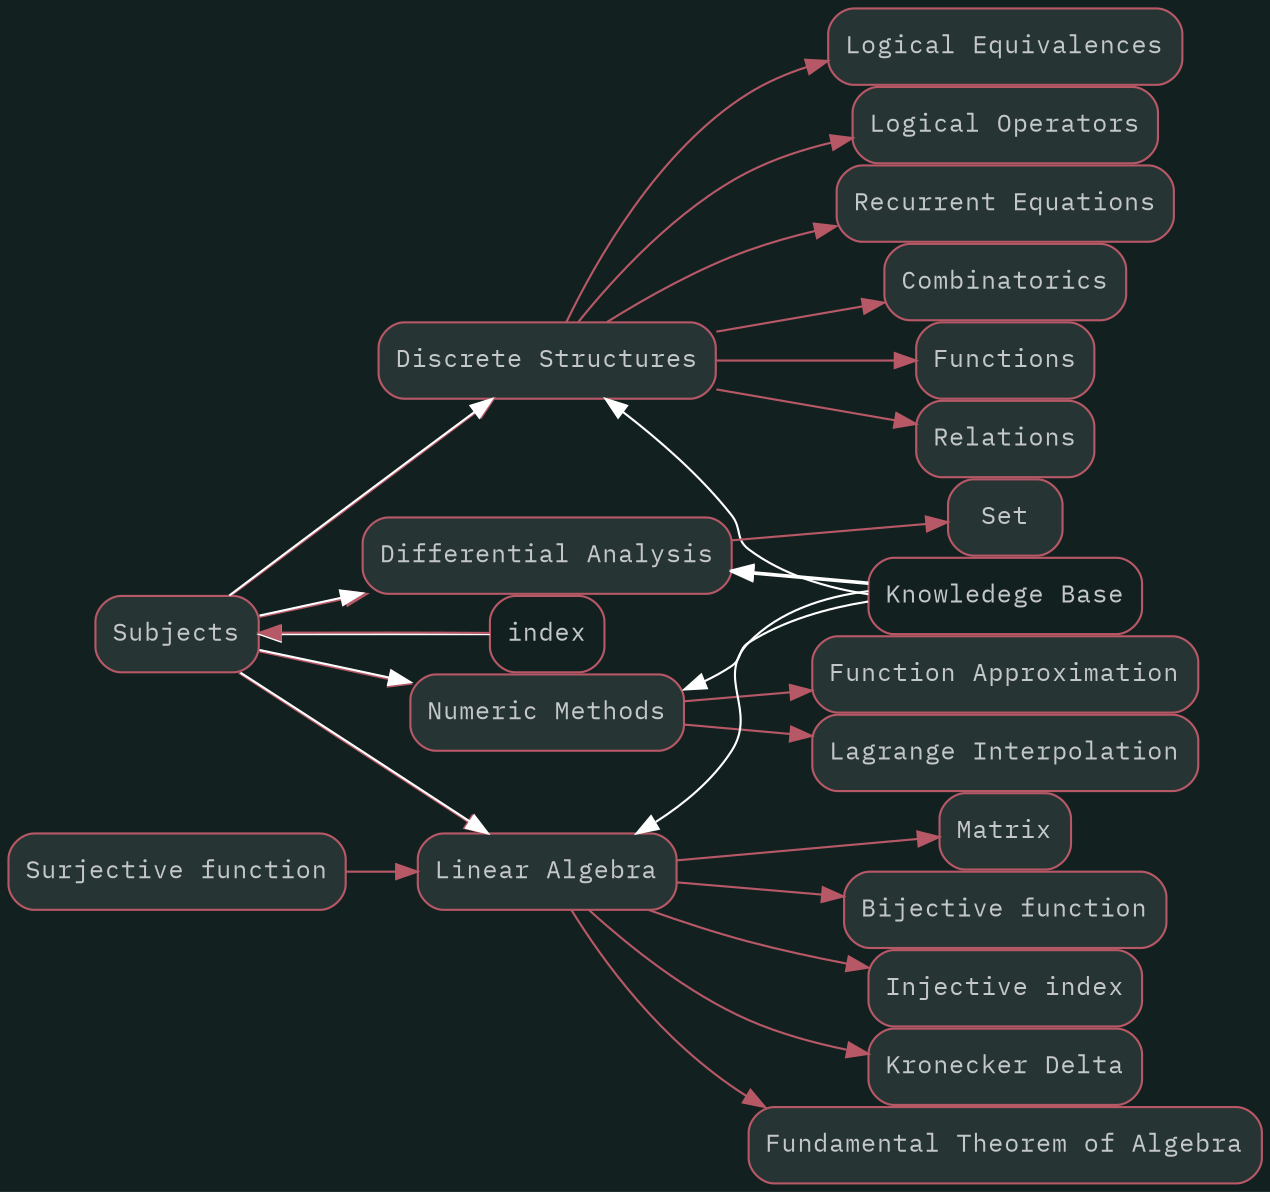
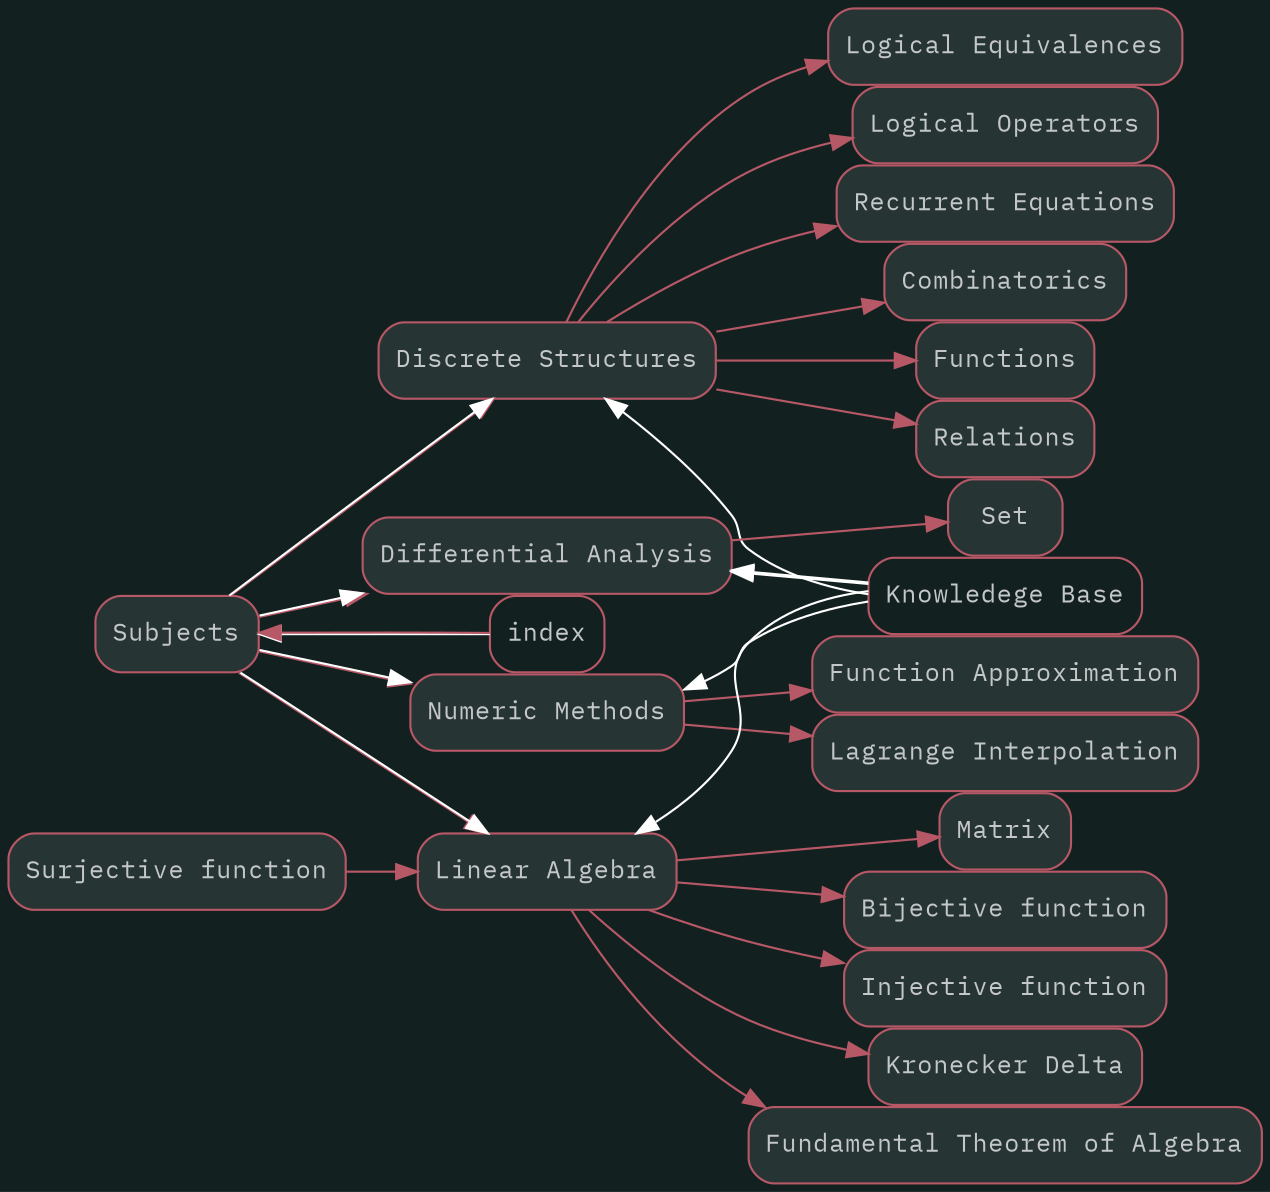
  digraph {
    bgcolor="#132020"
    fontname="IBM Plex Mono"
    nodesep=0
    rankdir=LR
    ranksep=0
    node [color="#b75867" fillcolor="#273434" fontcolor="#c4c7c7" fontname="IBM Plex Mono" fontsize="12px" labelfontname=sans shape=rectangle style="rounded,filled"]
    edge [color="#b75867" fontname="IBM Plex Mono"]
    n1 [label=Subjects]
    n2 [label="Numeric Methods"]
    n3 [label="Discrete Structures"]
    n4 [label="Differential Analysis"]
    n5 [label="Linear Algebra"]
    n6 [fillcolor="#FFFFFF" label=index style=rounded]
    n7 [label="Lagrange Interpolation"]
    n8 [label="Function Approximation"]
    n9 [fillcolor="#FFFFFF" label="Knowledege Base" style=rounded]
    n10 [label="Recurrent Equations"]
    n11 [label=Combinatorics]
    n12 [label=Functions]
    n13 [label=Relations]
    n14 [label="Logical Equivalences"]
    n15 [label="Logical Operators"]
    n16 [label=Set]
    n17 [label=Matrix]
    n18 [label="Bijective function"]
-   n19 [label="Injective index"]
+   n19 [label="Injective function"]
    n20 [label="Surjective function"]
    n21 [label="Kronecker Delta"]
    n22 [label="Fundamental Theorem of Algebra"]
    subgraph sub_1 {
      n1
      n2
      n3
      n4
      n5
    }
    subgraph sub_2 {
      n1
      n6
    }
    subgraph sub_3 {
      n2
      n7
      n8
    }
    subgraph sub_4 {
      n1
      n2
      n9
    }
    subgraph sub_5 {
      n3
      n10
      n11
      n12
      n13
      n14
      n15
    }
    subgraph sub_6 {
      n1
      n3
      n9
    }
    subgraph sub_7 {
      n4
      n16
    }
    subgraph sub_8 {
      n1
      n4
      n9
    }
    subgraph sub_9 {
      n5
      n17
      n18
      n19
      n20
      n21
      n22
    }
    subgraph sub_10 {
      n1
      n5
      n9
    }
    subgraph sub_11 {
      n1
      n6
    }
    subgraph sub_12 {
    }
    n1 -> n2
    n1 -> n3
    n1 -> n4
    n1 -> n5
    n1 -> n6 [color="#FFFFFF" dir=back]
    n2 -> n1 [color="#FFFFFF" dir=back]
    n2 -> n7
    n2 -> n8
    n2 -> n9 [color="#FFFFFF" dir=back]
    n3 -> n1 [color="#FFFFFF" dir=back]
    n3 -> n9 [color="#FFFFFF" dir=back]
    n3 -> n10
    n3 -> n11
    n3 -> n12
    n3 -> n13
    n3 -> n14
    n3 -> n15
    n4 -> n1 [color="#FFFFFF" dir=back]
    n4 -> n9 [color="#FFFFFF" dir=back]
    n4 -> n9 [color="#FFFFFF" dir=back]
    n4 -> n16
    n5 -> n1 [color="#FFFFFF" dir=back]
    n5 -> n9 [color="#FFFFFF" dir=back]
    n5 -> n17
    n5 -> n18
    n5 -> n19
    n5 -> n21
    n5 -> n22
    n6 -> n1
    n20 -> n5
  }
